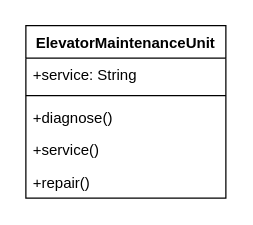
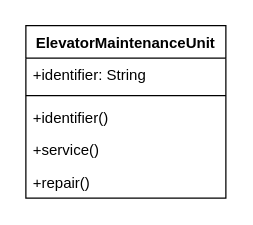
  <mxCell id="0" />
  <mxCell id="1" parent="0" />
  <mxCell id="2" value="ElevatorMaintenanceUnit" style="swimlane;fontStyle=1;align=center;verticalAlign=top;childLayout=stackLayout;horizontal=1;startSize=26;horizontalStack=0;resizeParent=1;resizeParentMax=0;resizeLast=0;collapsible=1;marginBottom=0;" vertex="1" parent="1"><mxGeometry x="20" y="20" width="160" height="138" as="geometry" /></mxCell>
- <mxCell id="3" value="+service: String" style="text;strokeColor=none;fillColor=none;align=left;verticalAlign=top;spacingLeft=4;spacingRight=4;overflow=hidden;rotatable=0;points=[[0,0.5],[1,0.5]];portConstraint=eastwest;" vertex="1" parent="2"><mxGeometry y="26" width="160" height="26" as="geometry" /></mxCell>
+ <mxCell id="3" value="+identifier: String" style="text;strokeColor=none;fillColor=none;align=left;verticalAlign=top;spacingLeft=4;spacingRight=4;overflow=hidden;rotatable=0;points=[[0,0.5],[1,0.5]];portConstraint=eastwest;" vertex="1" parent="2"><mxGeometry y="26" width="160" height="26" as="geometry" /></mxCell>
  <mxCell id="4" value="" style="line;strokeWidth=1;fillColor=none;align=left;verticalAlign=middle;spacingTop=-1;spacingLeft=3;spacingRight=3;rotatable=0;labelPosition=right;points=[];portConstraint=eastwest;" vertex="1" parent="2"><mxGeometry y="52" width="160" height="8" as="geometry" /></mxCell>
- <mxCell id="5" value="+diagnose()" style="text;strokeColor=none;fillColor=none;align=left;verticalAlign=top;spacingLeft=4;spacingRight=4;overflow=hidden;rotatable=0;points=[[0,0.5],[1,0.5]];portConstraint=eastwest;" vertex="1" parent="2"><mxGeometry y="60" width="160" height="26" as="geometry" /></mxCell>
+ <mxCell id="5" value="+identifier()" style="text;strokeColor=none;fillColor=none;align=left;verticalAlign=top;spacingLeft=4;spacingRight=4;overflow=hidden;rotatable=0;points=[[0,0.5],[1,0.5]];portConstraint=eastwest;" vertex="1" parent="2"><mxGeometry y="60" width="160" height="26" as="geometry" /></mxCell>
  <mxCell id="6" value="+service()" style="text;strokeColor=none;fillColor=none;align=left;verticalAlign=top;spacingLeft=4;spacingRight=4;overflow=hidden;rotatable=0;points=[[0,0.5],[1,0.5]];portConstraint=eastwest;" vertex="1" parent="2"><mxGeometry y="86" width="160" height="26" as="geometry" /></mxCell>
  <mxCell id="7" value="+repair()" style="text;strokeColor=none;fillColor=none;align=left;verticalAlign=top;spacingLeft=4;spacingRight=4;overflow=hidden;rotatable=0;points=[[0,0.5],[1,0.5]];portConstraint=eastwest;" vertex="1" parent="2"><mxGeometry y="112" width="160" height="26" as="geometry" /></mxCell>
